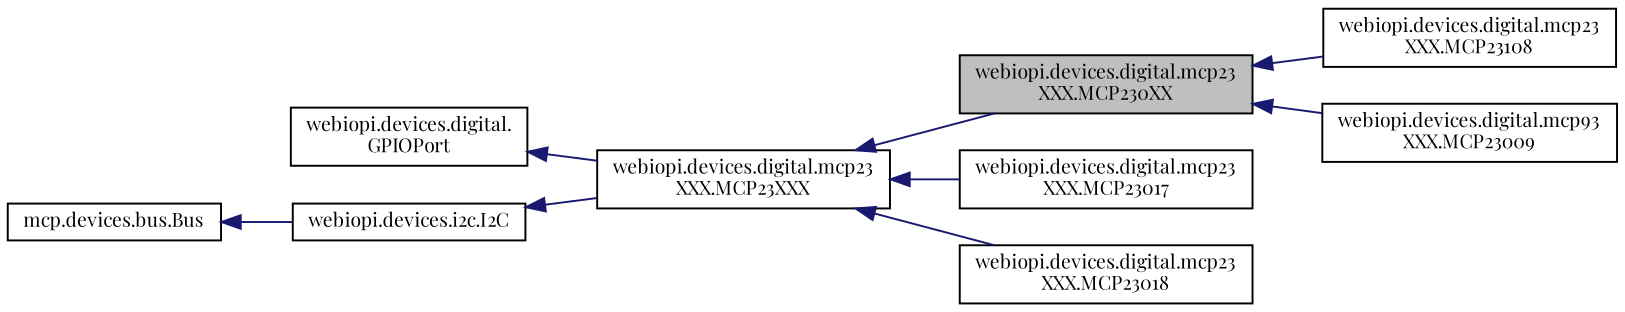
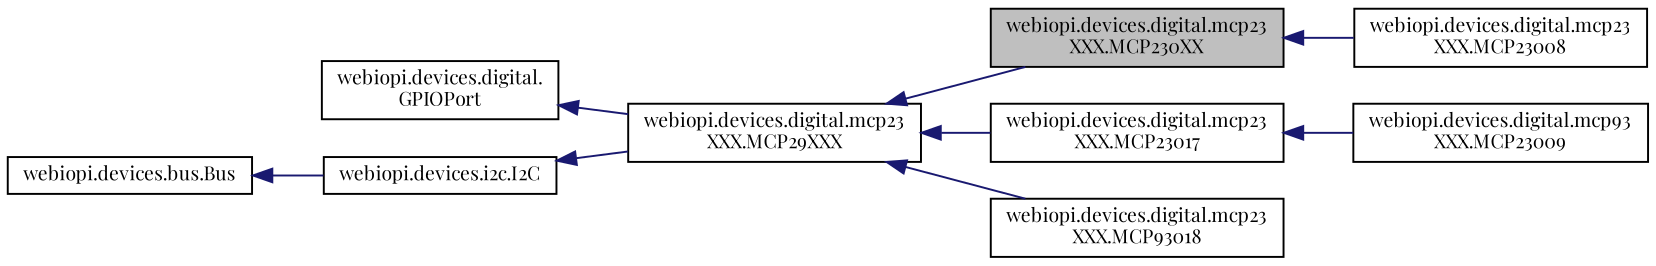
  digraph {
    fontname="Playfair Display"
    rankdir=LR
    node [color=black fillcolor=white fontname="Playfair Display" fontsize=10 shape=record style=filled]
    edge [color=midnightblue dir=back fontname="Playfair Display" fontsize=10 labelfontname=Helvetica labelfontsize=10 style=solid]
    n1 [fillcolor=grey75 fontcolor=black height=0.2 label="webiopi.devices.digital.mcp23\lXXX.MCP230XX" width=0.4]
-   n2 [height=0.2 label="webiopi.devices.digital.mcp23\lXXX.MCP23108" width=0.4]
+   n2 [height=0.2 label="webiopi.devices.digital.mcp23\lXXX.MCP23008" width=0.4]
    n3 [height=0.2 label="webiopi.devices.digital.mcp93\lXXX.MCP23009" width=0.4]
    n4 [height=0.2 label="webiopi.devices.digital.mcp23\lXXX.MCP23017" width=0.4]
-   n5 [height=0.2 label="webiopi.devices.digital.mcp23\lXXX.MCP23018" width=0.4]
-   n6 [height=0.2 label="webiopi.devices.digital.mcp23\lXXX.MCP23XXX" width=0.4]
+   n5 [height=0.2 label="webiopi.devices.digital.mcp23\lXXX.MCP93018" width=0.4]
+   n6 [height=0.2 label="webiopi.devices.digital.mcp23\lXXX.MCP29XXX" width=0.4]
    n7 [height=0.2 label="webiopi.devices.digital.\lGPIOPort" width=0.4]
    n8 [height=0.2 label="webiopi.devices.i2c.I2C" width=0.4]
-   n9 [height=0.2 label="mcp.devices.bus.Bus" width=0.4]
+   n9 [height=0.2 label="webiopi.devices.bus.Bus" width=0.4]
    n1 -> n2
-   n1 -> n3
+   n4 -> n3
    n6 -> n1
    n6 -> n4
    n6 -> n5
    n7 -> n6
    n8 -> n6
    n9 -> n8
  }
